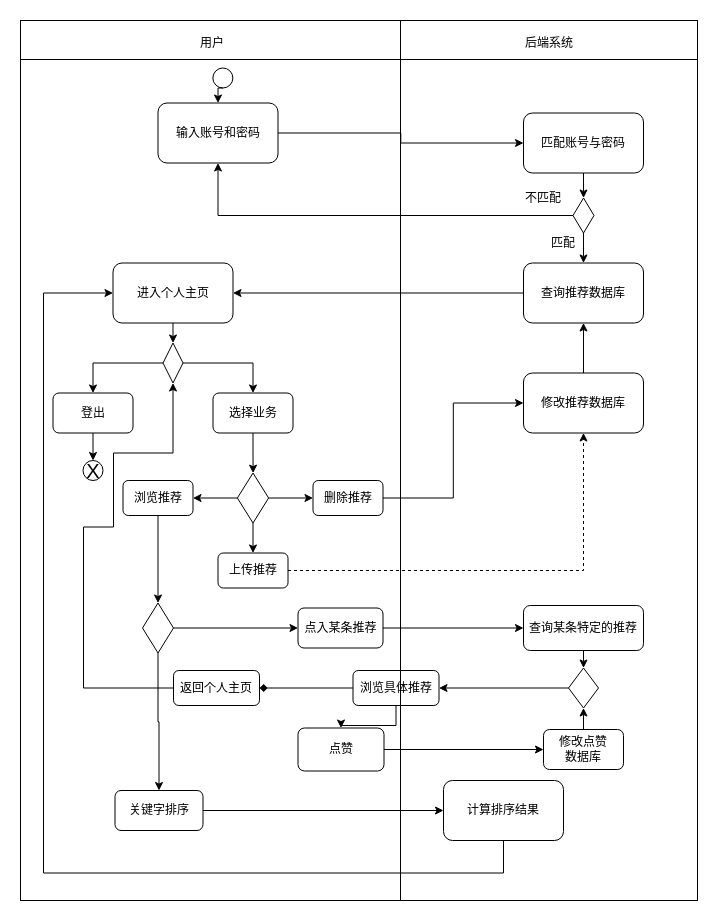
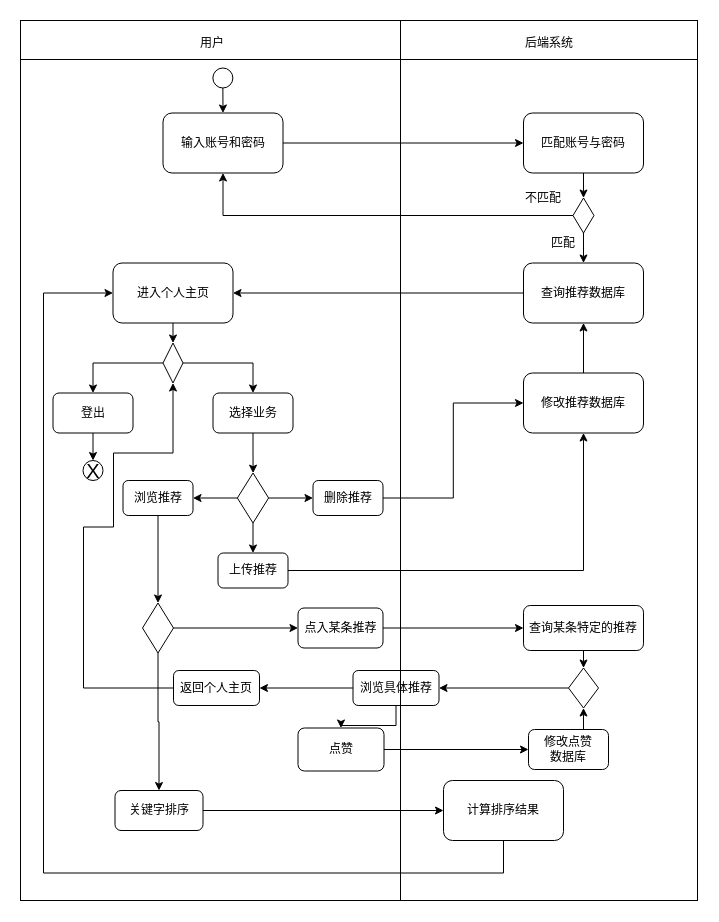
  <mxCell id="0" />
  <mxCell id="1" parent="0" />
  <mxCell id="2" value="" style="shape=internalStorage;whiteSpace=wrap;html=1;backgroundOutline=1;dx=380;dy=39;" parent="1" vertex="1"><mxGeometry x="20" y="20" width="677" height="880" as="geometry" /></mxCell>
  <mxCell id="3" value="用户" style="text;html=1;strokeColor=none;fillColor=none;align=center;verticalAlign=middle;whiteSpace=wrap;rounded=0;" parent="1" vertex="1"><mxGeometry x="192.37" y="32.5" width="40" height="20" as="geometry" /></mxCell>
  <mxCell id="4" value="后端系统" style="text;html=1;strokeColor=none;fillColor=none;align=center;verticalAlign=middle;whiteSpace=wrap;rounded=0;" parent="1" vertex="1"><mxGeometry x="503.5" y="32.5" width="90" height="20" as="geometry" /></mxCell>
  <mxCell id="5" style="edgeStyle=orthogonalEdgeStyle;rounded=0;orthogonalLoop=1;jettySize=auto;html=1;exitX=0.5;exitY=1;exitDx=0;exitDy=0;entryX=0.5;entryY=0;entryDx=0;entryDy=0;" parent="1" source="6" target="39" edge="1"><mxGeometry relative="1" as="geometry" /></mxCell>
  <mxCell id="6" value="" style="ellipse;whiteSpace=wrap;html=1;aspect=fixed;fillColor=none;" parent="1" vertex="1"><mxGeometry x="212.37" y="67.5" width="20" height="20" as="geometry" /></mxCell>
  <mxCell id="7" value="匹配账号与密码" style="rounded=1;whiteSpace=wrap;html=1;" parent="1" vertex="1"><mxGeometry x="523" y="112.5" width="120" height="60" as="geometry" /></mxCell>
  <mxCell id="8" style="edgeStyle=orthogonalEdgeStyle;rounded=0;orthogonalLoop=1;jettySize=auto;html=1;exitX=0.5;exitY=1;exitDx=0;exitDy=0;entryX=0.5;entryY=0;entryDx=0;entryDy=0;" parent="1" source="10" target="31" edge="1"><mxGeometry relative="1" as="geometry" /></mxCell>
  <mxCell id="9" style="edgeStyle=orthogonalEdgeStyle;rounded=0;orthogonalLoop=1;jettySize=auto;html=1;exitX=0;exitY=0.5;exitDx=0;exitDy=0;" parent="1" source="10" target="39" edge="1"><mxGeometry relative="1" as="geometry" /></mxCell>
  <mxCell id="10" value="" style="rhombus;whiteSpace=wrap;html=1;" parent="1" vertex="1"><mxGeometry x="572.5" y="197.5" width="21" height="35" as="geometry" /></mxCell>
  <mxCell id="11" value="" style="endArrow=classic;html=1;exitX=0.5;exitY=1;exitDx=0;exitDy=0;entryX=0.5;entryY=0;entryDx=0;entryDy=0;" parent="1" source="7" target="10" edge="1"><mxGeometry width="50" height="50" relative="1" as="geometry"><mxPoint x="413" y="282.5" as="sourcePoint" /><mxPoint x="463" y="232.5" as="targetPoint" /></mxGeometry></mxCell>
  <mxCell id="12" value="不匹配" style="text;html=1;strokeColor=none;fillColor=none;align=center;verticalAlign=middle;whiteSpace=wrap;rounded=0;" parent="1" vertex="1"><mxGeometry x="523" y="187.5" width="40" height="20" as="geometry" /></mxCell>
  <mxCell id="13" style="edgeStyle=orthogonalEdgeStyle;rounded=0;orthogonalLoop=1;jettySize=auto;html=1;exitX=0.5;exitY=1;exitDx=0;exitDy=0;entryX=0.5;entryY=0;entryDx=0;entryDy=0;" parent="1" source="14" target="36" edge="1"><mxGeometry relative="1" as="geometry" /></mxCell>
  <mxCell id="14" value="进入个人主页" style="rounded=1;whiteSpace=wrap;html=1;" parent="1" vertex="1"><mxGeometry x="112.5" y="262.5" width="120" height="60" as="geometry" /></mxCell>
  <mxCell id="15" value="匹配" style="text;html=1;strokeColor=none;fillColor=none;align=center;verticalAlign=middle;whiteSpace=wrap;rounded=0;" parent="1" vertex="1"><mxGeometry x="543" y="232.5" width="40" height="20" as="geometry" /></mxCell>
  <mxCell id="16" style="edgeStyle=orthogonalEdgeStyle;rounded=0;orthogonalLoop=1;jettySize=auto;html=1;exitX=1;exitY=0.5;exitDx=0;exitDy=0;entryX=0;entryY=0.5;entryDx=0;entryDy=0;" parent="1" source="19" target="25" edge="1"><mxGeometry relative="1" as="geometry" /></mxCell>
  <mxCell id="17" style="edgeStyle=orthogonalEdgeStyle;rounded=0;orthogonalLoop=1;jettySize=auto;html=1;exitX=0.5;exitY=1;exitDx=0;exitDy=0;entryX=0.5;entryY=0;entryDx=0;entryDy=0;" parent="1" source="19" target="27" edge="1"><mxGeometry relative="1" as="geometry" /></mxCell>
  <mxCell id="18" style="edgeStyle=orthogonalEdgeStyle;rounded=0;orthogonalLoop=1;jettySize=auto;html=1;exitX=0;exitY=0.5;exitDx=0;exitDy=0;entryX=1;entryY=0.5;entryDx=0;entryDy=0;" parent="1" source="19" target="23" edge="1"><mxGeometry relative="1" as="geometry" /></mxCell>
  <mxCell id="19" value="" style="rhombus;whiteSpace=wrap;html=1;" parent="1" vertex="1"><mxGeometry x="236.87" y="472.5" width="31.25" height="50" as="geometry" /></mxCell>
  <mxCell id="20" style="edgeStyle=orthogonalEdgeStyle;rounded=0;orthogonalLoop=1;jettySize=auto;html=1;exitX=0.5;exitY=1;exitDx=0;exitDy=0;" parent="1" source="21" target="19" edge="1"><mxGeometry relative="1" as="geometry" /></mxCell>
  <mxCell id="21" value="选择业务" style="rounded=1;whiteSpace=wrap;html=1;" parent="1" vertex="1"><mxGeometry x="212.5" y="392.5" width="80" height="40" as="geometry" /></mxCell>
  <mxCell id="22" style="edgeStyle=orthogonalEdgeStyle;rounded=0;orthogonalLoop=1;jettySize=auto;html=1;exitX=0.5;exitY=1;exitDx=0;exitDy=0;entryX=0.5;entryY=0;entryDx=0;entryDy=0;" parent="1" source="23" target="46" edge="1"><mxGeometry relative="1" as="geometry" /></mxCell>
  <mxCell id="23" value="浏览推荐" style="rounded=1;whiteSpace=wrap;html=1;" parent="1" vertex="1"><mxGeometry x="122.5" y="480" width="70" height="35" as="geometry" /></mxCell>
  <mxCell id="24" style="edgeStyle=orthogonalEdgeStyle;rounded=0;orthogonalLoop=1;jettySize=auto;html=1;exitX=1;exitY=0.5;exitDx=0;exitDy=0;entryX=0;entryY=0.5;entryDx=0;entryDy=0;" parent="1" source="25" target="29" edge="1"><mxGeometry relative="1" as="geometry" /></mxCell>
  <mxCell id="25" value="删除推荐" style="rounded=1;whiteSpace=wrap;html=1;" parent="1" vertex="1"><mxGeometry x="312.5" y="480" width="70" height="35" as="geometry" /></mxCell>
- <mxCell id="26" style="edgeStyle=orthogonalEdgeStyle;rounded=0;orthogonalLoop=1;jettySize=auto;html=1;exitX=1;exitY=0.5;exitDx=0;exitDy=0;dashed=1;" parent="1" source="27" target="29" edge="1"><mxGeometry relative="1" as="geometry" /></mxCell>
+ <mxCell id="26" style="edgeStyle=orthogonalEdgeStyle;rounded=0;orthogonalLoop=1;jettySize=auto;html=1;exitX=1;exitY=0.5;exitDx=0;exitDy=0;" parent="1" source="27" target="29" edge="1"><mxGeometry relative="1" as="geometry" /></mxCell>
  <mxCell id="27" value="上传推荐" style="rounded=1;whiteSpace=wrap;html=1;" parent="1" vertex="1"><mxGeometry x="217.5" y="552.5" width="70" height="35" as="geometry" /></mxCell>
  <mxCell id="28" style="edgeStyle=orthogonalEdgeStyle;rounded=0;orthogonalLoop=1;jettySize=auto;html=1;exitX=0.5;exitY=0;exitDx=0;exitDy=0;" parent="1" source="29" target="31" edge="1"><mxGeometry relative="1" as="geometry" /></mxCell>
  <mxCell id="29" value="修改推荐数据库" style="rounded=1;whiteSpace=wrap;html=1;" parent="1" vertex="1"><mxGeometry x="523" y="372.5" width="120" height="60" as="geometry" /></mxCell>
  <mxCell id="30" style="edgeStyle=orthogonalEdgeStyle;rounded=0;orthogonalLoop=1;jettySize=auto;html=1;exitX=0;exitY=0.5;exitDx=0;exitDy=0;entryX=1;entryY=0.5;entryDx=0;entryDy=0;" parent="1" source="31" target="14" edge="1"><mxGeometry relative="1" as="geometry" /></mxCell>
  <mxCell id="31" value="查询推荐数据库" style="rounded=1;whiteSpace=wrap;html=1;" parent="1" vertex="1"><mxGeometry x="523" y="262.5" width="120" height="60" as="geometry" /></mxCell>
  <mxCell id="32" style="edgeStyle=orthogonalEdgeStyle;rounded=0;orthogonalLoop=1;jettySize=auto;html=1;exitX=0.5;exitY=1;exitDx=0;exitDy=0;entryX=0.5;entryY=0;entryDx=0;entryDy=0;" parent="1" source="33" target="37" edge="1"><mxGeometry relative="1" as="geometry" /></mxCell>
  <mxCell id="33" value="登出" style="rounded=1;whiteSpace=wrap;html=1;" parent="1" vertex="1"><mxGeometry x="52.5" y="392.5" width="80" height="40" as="geometry" /></mxCell>
  <mxCell id="34" style="edgeStyle=orthogonalEdgeStyle;rounded=0;orthogonalLoop=1;jettySize=auto;html=1;exitX=1;exitY=0.5;exitDx=0;exitDy=0;entryX=0.5;entryY=0;entryDx=0;entryDy=0;" parent="1" source="36" target="21" edge="1"><mxGeometry relative="1" as="geometry"><Array as="points"><mxPoint x="253" y="362.5" /></Array></mxGeometry></mxCell>
  <mxCell id="35" style="edgeStyle=orthogonalEdgeStyle;rounded=0;orthogonalLoop=1;jettySize=auto;html=1;exitX=0;exitY=0.5;exitDx=0;exitDy=0;" parent="1" source="36" target="33" edge="1"><mxGeometry relative="1" as="geometry" /></mxCell>
  <mxCell id="36" value="" style="rhombus;whiteSpace=wrap;html=1;fillColor=none;gradientColor=#ffffff;" parent="1" vertex="1"><mxGeometry x="162.5" y="342.5" width="20" height="40" as="geometry" /></mxCell>
  <mxCell id="37" value="X" style="ellipse;whiteSpace=wrap;html=1;aspect=fixed;fillColor=none;gradientColor=none;fontSize=20;" parent="1" vertex="1"><mxGeometry x="82.5" y="460" width="20" height="20" as="geometry" /></mxCell>
  <mxCell id="38" style="edgeStyle=orthogonalEdgeStyle;rounded=0;orthogonalLoop=1;jettySize=auto;html=1;exitX=1;exitY=0.5;exitDx=0;exitDy=0;" parent="1" source="39" target="7" edge="1"><mxGeometry relative="1" as="geometry" /></mxCell>
- <mxCell id="39" value="输入账号和密码" style="rounded=1;whiteSpace=wrap;html=1;fillColor=none;gradientColor=#ffffff;" parent="1" vertex="1"><mxGeometry x="157.5" y="102.5" width="120" height="60" as="geometry" /></mxCell>
+ <mxCell id="39" value="输入账号和密码" style="rounded=1;whiteSpace=wrap;html=1;fillColor=none;gradientColor=#ffffff;" parent="1" vertex="1"><mxGeometry x="162.5" y="112.5" width="120" height="60" as="geometry" /></mxCell>
  <mxCell id="40" style="edgeStyle=orthogonalEdgeStyle;rounded=0;orthogonalLoop=1;jettySize=auto;html=1;exitX=0.5;exitY=1;exitDx=0;exitDy=0;entryX=0.5;entryY=0;entryDx=0;entryDy=0;" parent="1" source="41" target="55" edge="1"><mxGeometry relative="1" as="geometry" /></mxCell>
  <mxCell id="41" value="查询某条特定的推荐" style="rounded=1;whiteSpace=wrap;html=1;fillColor=none;gradientColor=#ffffff;" parent="1" vertex="1"><mxGeometry x="523" y="605" width="120" height="45" as="geometry" /></mxCell>
  <mxCell id="42" style="edgeStyle=orthogonalEdgeStyle;rounded=0;orthogonalLoop=1;jettySize=auto;html=1;exitX=1;exitY=0.5;exitDx=0;exitDy=0;entryX=0;entryY=0.5;entryDx=0;entryDy=0;" parent="1" source="43" target="50" edge="1"><mxGeometry relative="1" as="geometry" /></mxCell>
  <mxCell id="43" value="关键字排序" style="rounded=1;whiteSpace=wrap;html=1;fillColor=none;gradientColor=#ffffff;" parent="1" vertex="1"><mxGeometry x="114.5" y="790" width="88" height="40" as="geometry" /></mxCell>
  <mxCell id="44" style="edgeStyle=orthogonalEdgeStyle;rounded=0;orthogonalLoop=1;jettySize=auto;html=1;exitX=1;exitY=0.5;exitDx=0;exitDy=0;entryX=0;entryY=0.5;entryDx=0;entryDy=0;" parent="1" source="46" target="48" edge="1"><mxGeometry relative="1" as="geometry" /></mxCell>
  <mxCell id="45" style="edgeStyle=orthogonalEdgeStyle;rounded=0;orthogonalLoop=1;jettySize=auto;html=1;exitX=0.5;exitY=1;exitDx=0;exitDy=0;" parent="1" source="46" target="43" edge="1"><mxGeometry relative="1" as="geometry" /></mxCell>
  <mxCell id="46" value="" style="rhombus;whiteSpace=wrap;html=1;fillColor=none;gradientColor=#ffffff;" parent="1" vertex="1"><mxGeometry x="142" y="602.5" width="31" height="50" as="geometry" /></mxCell>
  <mxCell id="47" style="edgeStyle=orthogonalEdgeStyle;rounded=0;orthogonalLoop=1;jettySize=auto;html=1;exitX=1;exitY=0.5;exitDx=0;exitDy=0;entryX=0;entryY=0.5;entryDx=0;entryDy=0;" parent="1" source="48" target="41" edge="1"><mxGeometry relative="1" as="geometry" /></mxCell>
  <mxCell id="48" value="点入某条推荐" style="rounded=1;whiteSpace=wrap;html=1;fillColor=none;gradientColor=#ffffff;" parent="1" vertex="1"><mxGeometry x="297.5" y="607.5" width="85" height="40" as="geometry" /></mxCell>
  <mxCell id="49" style="edgeStyle=orthogonalEdgeStyle;rounded=0;orthogonalLoop=1;jettySize=auto;html=1;exitX=0.5;exitY=1;exitDx=0;exitDy=0;entryX=0;entryY=0.5;entryDx=0;entryDy=0;" parent="1" source="50" target="14" edge="1"><mxGeometry relative="1" as="geometry"><Array as="points"><mxPoint x="503" y="872.5" /><mxPoint x="43" y="872.5" /><mxPoint x="43" y="292.5" /></Array></mxGeometry></mxCell>
  <mxCell id="50" value="计算排序结果" style="rounded=1;whiteSpace=wrap;html=1;fillColor=none;gradientColor=#ffffff;" parent="1" vertex="1"><mxGeometry x="443" y="780" width="120" height="60" as="geometry" /></mxCell>
  <mxCell id="51" style="edgeStyle=orthogonalEdgeStyle;rounded=0;orthogonalLoop=1;jettySize=auto;html=1;exitX=0.5;exitY=1;exitDx=0;exitDy=0;entryX=0.5;entryY=0;entryDx=0;entryDy=0;" parent="1" source="53" target="59" edge="1"><mxGeometry relative="1" as="geometry" /></mxCell>
- <mxCell id="52" style="edgeStyle=orthogonalEdgeStyle;rounded=0;orthogonalLoop=1;jettySize=auto;html=1;exitX=0;exitY=0.5;exitDx=0;exitDy=0;entryX=1;entryY=0.5;entryDx=0;entryDy=0;endArrow=diamond;" parent="1" source="53" target="61" edge="1"><mxGeometry relative="1" as="geometry" /></mxCell>
+ <mxCell id="52" style="edgeStyle=orthogonalEdgeStyle;rounded=0;orthogonalLoop=1;jettySize=auto;html=1;exitX=0;exitY=0.5;exitDx=0;exitDy=0;entryX=1;entryY=0.5;entryDx=0;entryDy=0;" parent="1" source="53" target="61" edge="1"><mxGeometry relative="1" as="geometry" /></mxCell>
  <mxCell id="53" value="浏览具体推荐" style="rounded=1;whiteSpace=wrap;html=1;fillColor=none;gradientColor=#ffffff;" parent="1" vertex="1"><mxGeometry x="352.5" y="670" width="86" height="35" as="geometry" /></mxCell>
  <mxCell id="54" style="edgeStyle=orthogonalEdgeStyle;rounded=0;orthogonalLoop=1;jettySize=auto;html=1;exitX=0;exitY=0.5;exitDx=0;exitDy=0;entryX=1;entryY=0.5;entryDx=0;entryDy=0;" parent="1" source="55" target="53" edge="1"><mxGeometry relative="1" as="geometry" /></mxCell>
  <mxCell id="55" value="" style="rhombus;whiteSpace=wrap;html=1;fillColor=none;gradientColor=#ffffff;" parent="1" vertex="1"><mxGeometry x="568" y="667.5" width="30" height="40" as="geometry" /></mxCell>
  <mxCell id="56" style="edgeStyle=orthogonalEdgeStyle;rounded=0;orthogonalLoop=1;jettySize=auto;html=1;exitX=0.5;exitY=0;exitDx=0;exitDy=0;entryX=0.5;entryY=1;entryDx=0;entryDy=0;" parent="1" source="57" target="55" edge="1"><mxGeometry relative="1" as="geometry" /></mxCell>
- <mxCell id="57" value="修改点赞&lt;br&gt;数据库" style="rounded=1;whiteSpace=wrap;html=1;fillColor=none;gradientColor=#ffffff;" parent="1" vertex="1"><mxGeometry x="543" y="729" width="80" height="40" as="geometry" /></mxCell>
+ <mxCell id="57" value="修改点赞&lt;br&gt;数据库" style="rounded=1;whiteSpace=wrap;html=1;fillColor=none;gradientColor=#ffffff;" parent="1" vertex="1"><mxGeometry x="528" y="729" width="80" height="40" as="geometry" /></mxCell>
  <mxCell id="58" style="edgeStyle=orthogonalEdgeStyle;rounded=0;orthogonalLoop=1;jettySize=auto;html=1;exitX=1;exitY=0.5;exitDx=0;exitDy=0;entryX=0;entryY=0.5;entryDx=0;entryDy=0;" parent="1" source="59" target="57" edge="1"><mxGeometry relative="1" as="geometry" /></mxCell>
  <mxCell id="59" value="点赞" style="rounded=1;whiteSpace=wrap;html=1;fillColor=none;gradientColor=#ffffff;" parent="1" vertex="1"><mxGeometry x="297.5" y="727.5" width="86" height="43" as="geometry" /></mxCell>
  <mxCell id="60" style="edgeStyle=orthogonalEdgeStyle;rounded=0;orthogonalLoop=1;jettySize=auto;html=1;exitX=0;exitY=0.5;exitDx=0;exitDy=0;entryX=0.5;entryY=1;entryDx=0;entryDy=0;" parent="1" source="61" target="36" edge="1"><mxGeometry relative="1" as="geometry"><Array as="points"><mxPoint x="83" y="687.5" /><mxPoint x="83" y="526.5" /><mxPoint x="113" y="526.5" /><mxPoint x="113" y="452.5" /><mxPoint x="173" y="452.5" /></Array></mxGeometry></mxCell>
  <mxCell id="61" value="返回个人主页" style="rounded=1;whiteSpace=wrap;html=1;fillColor=none;gradientColor=#ffffff;" parent="1" vertex="1"><mxGeometry x="173" y="670" width="86" height="35" as="geometry" /></mxCell>
